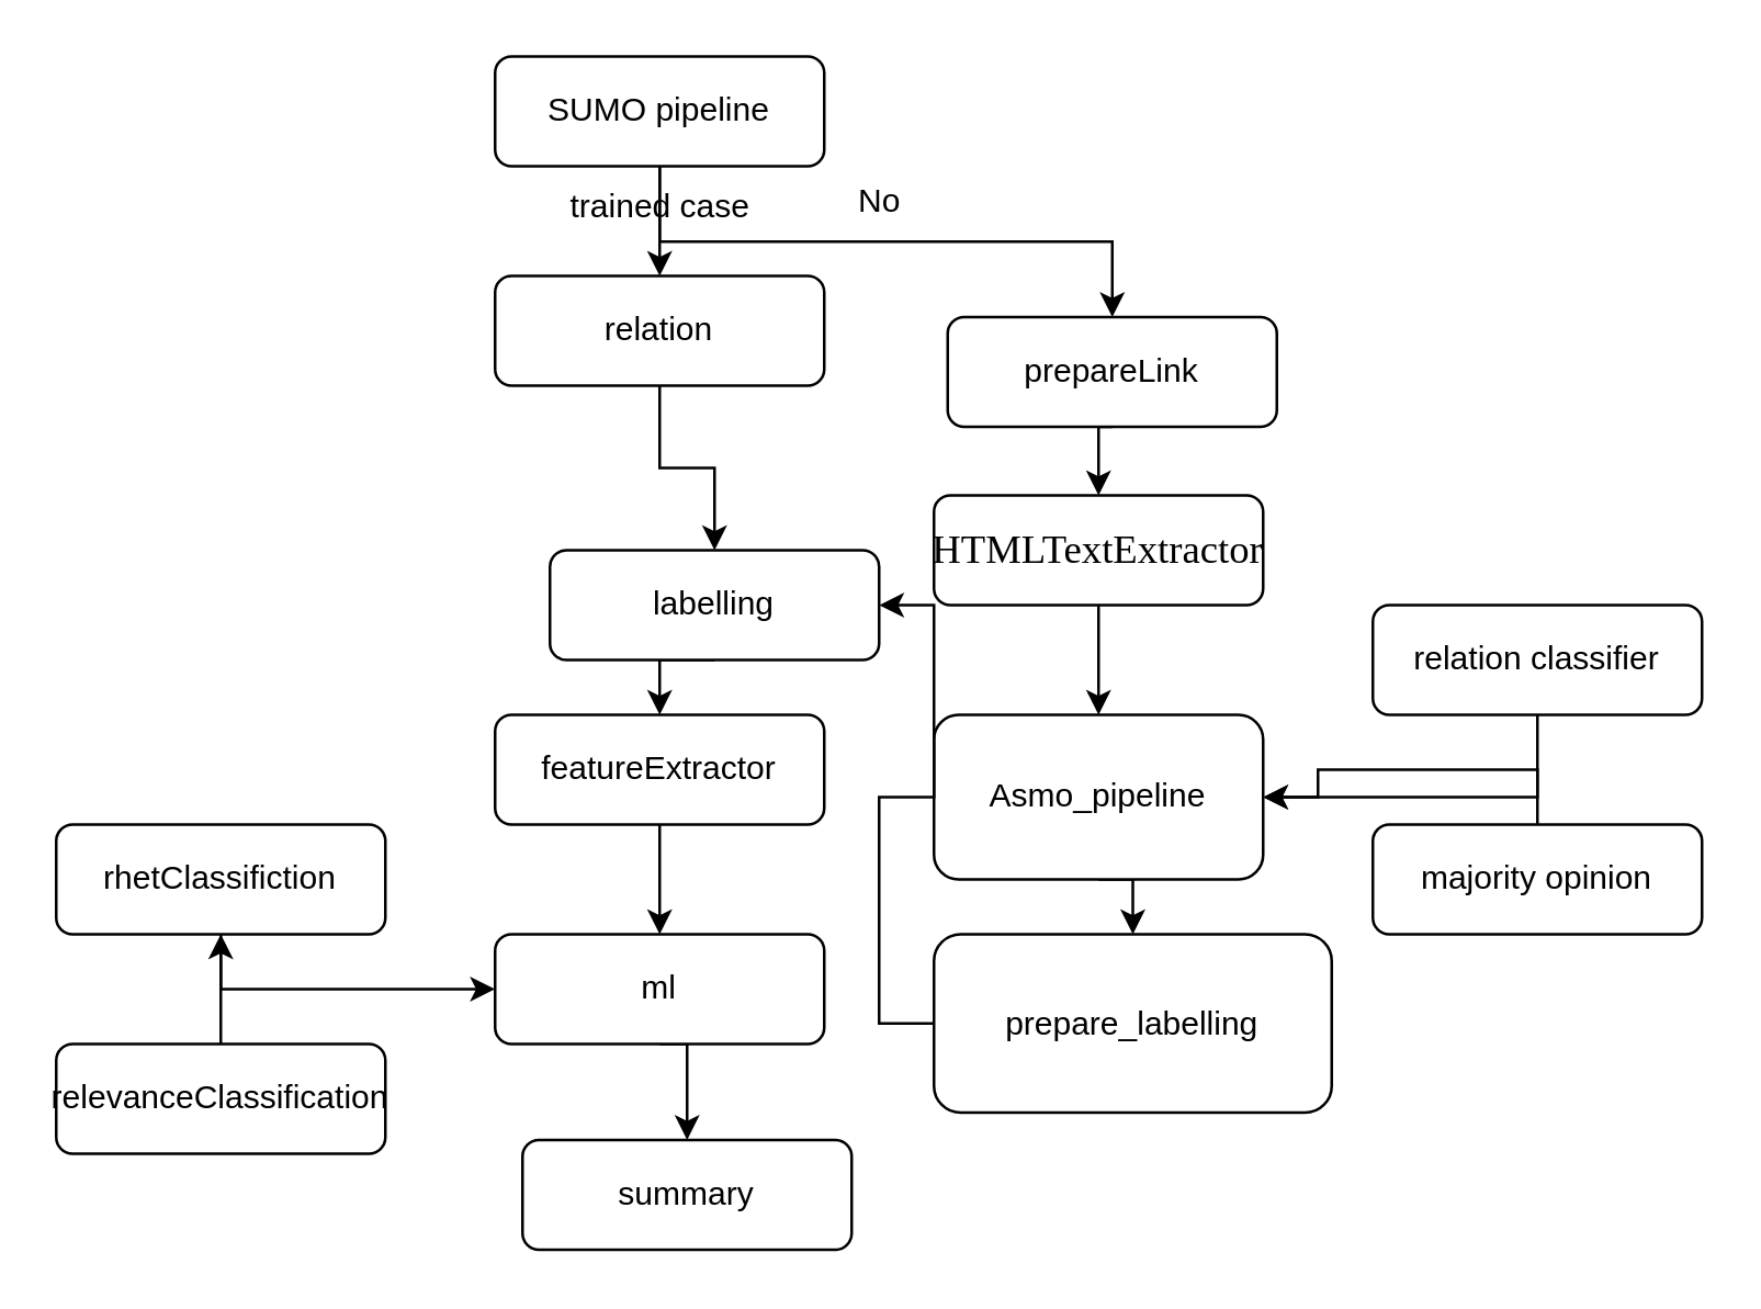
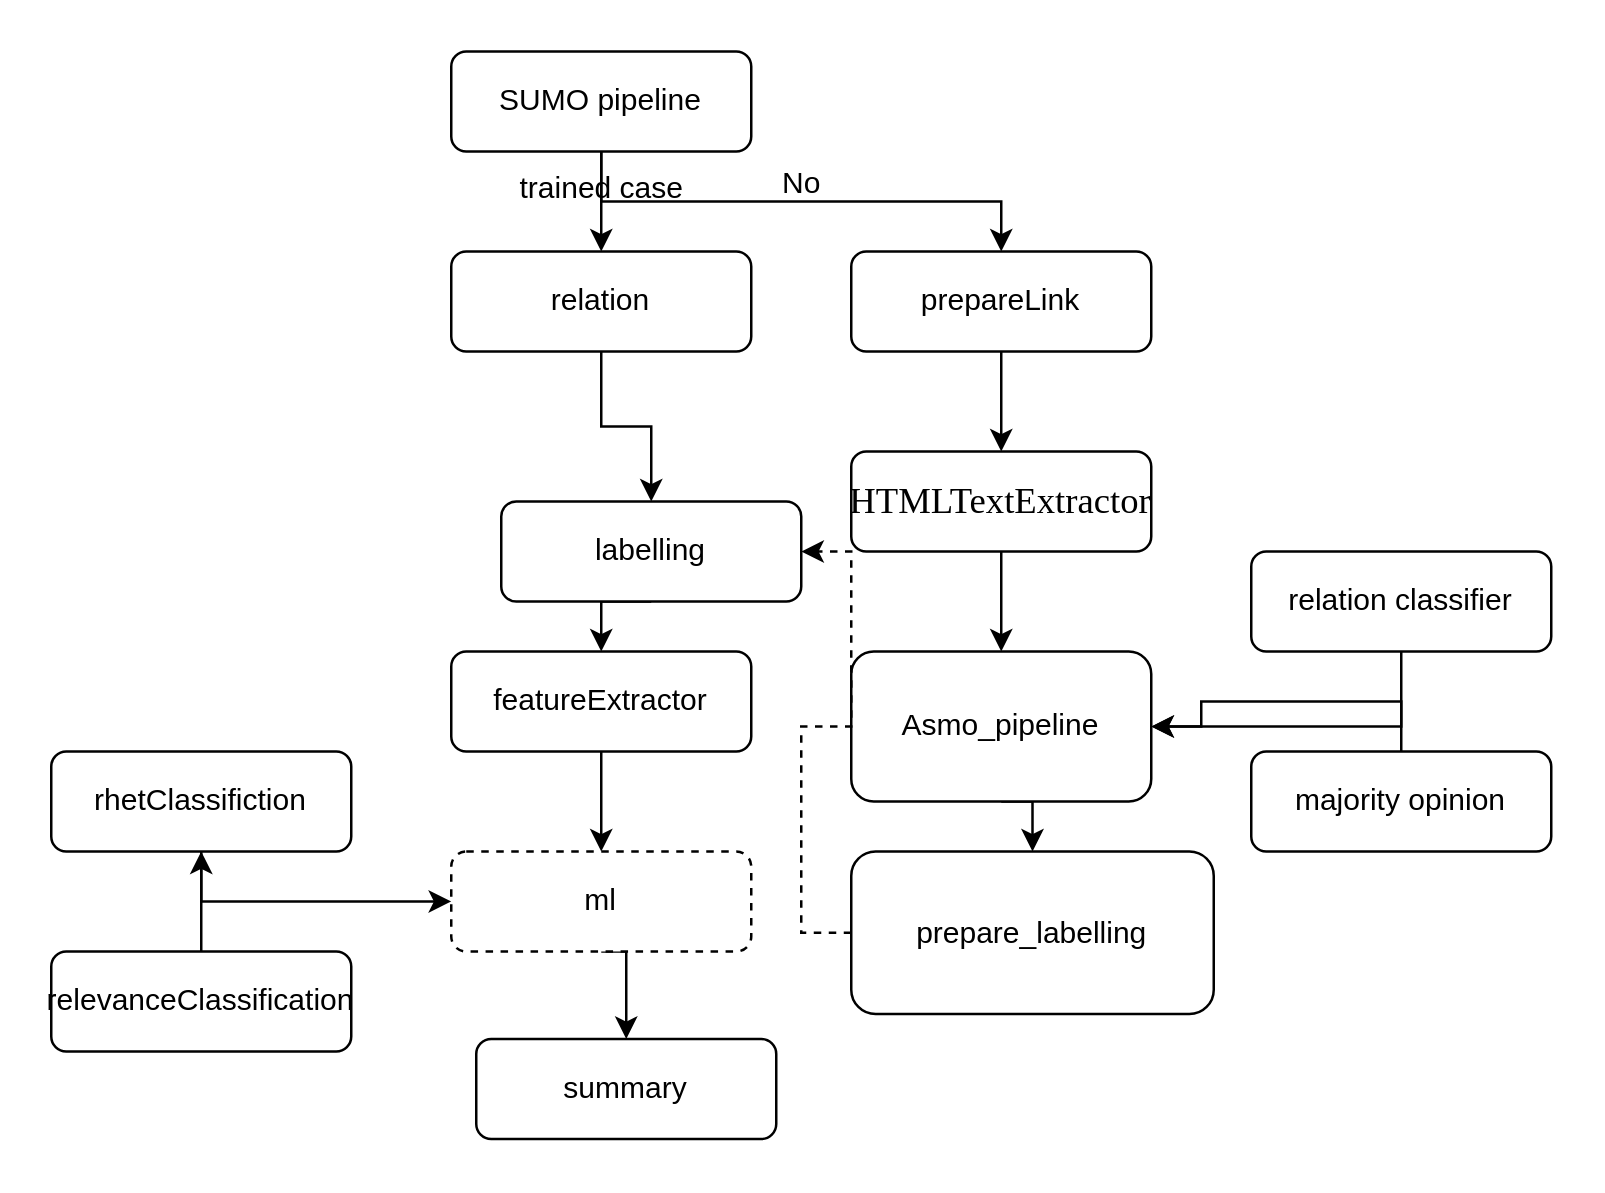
  <mxCell id="0" />
  <mxCell id="1" parent="0" />
  <mxCell id="2" style="edgeStyle=orthogonalEdgeStyle;rounded=0;orthogonalLoop=1;jettySize=auto;html=1;exitX=0.5;exitY=1;exitDx=0;exitDy=0;entryX=0.5;entryY=0;entryDx=0;entryDy=0;" edge="1" parent="1" source="4" target="6"><mxGeometry relative="1" as="geometry" /></mxCell>
  <mxCell id="3" style="edgeStyle=orthogonalEdgeStyle;rounded=0;orthogonalLoop=1;jettySize=auto;html=1;exitX=0.5;exitY=1;exitDx=0;exitDy=0;entryX=0.5;entryY=0;entryDx=0;entryDy=0;" edge="1" parent="1" source="4" target="9"><mxGeometry relative="1" as="geometry" /></mxCell>
  <mxCell id="4" value="SUMO pipeline" style="rounded=1;whiteSpace=wrap;html=1;fontSize=12;glass=0;strokeWidth=1;shadow=0;" parent="1" vertex="1"><mxGeometry x="180" y="20" width="120" height="40" as="geometry" /></mxCell>
  <mxCell id="5" style="edgeStyle=orthogonalEdgeStyle;rounded=0;orthogonalLoop=1;jettySize=auto;html=1;exitX=0.5;exitY=1;exitDx=0;exitDy=0;entryX=0.5;entryY=0;entryDx=0;entryDy=0;" edge="1" parent="1" source="6" target="12"><mxGeometry relative="1" as="geometry" /></mxCell>
  <mxCell id="6" value="relation" style="rounded=1;whiteSpace=wrap;html=1;" vertex="1" parent="1"><mxGeometry x="180" y="100" width="120" height="40" as="geometry" /></mxCell>
  <mxCell id="7" value="trained case" style="text;html=1;align=center;verticalAlign=middle;resizable=0;points=[];autosize=1;strokeColor=none;fillColor=none;" vertex="1" parent="1"><mxGeometry x="195" y="60" width="90" height="30" as="geometry" /></mxCell>
  <mxCell id="8" style="edgeStyle=orthogonalEdgeStyle;rounded=0;orthogonalLoop=1;jettySize=auto;html=1;exitX=0.5;exitY=1;exitDx=0;exitDy=0;entryX=0.5;entryY=0;entryDx=0;entryDy=0;" edge="1" parent="1" source="9" target="23"><mxGeometry relative="1" as="geometry" /></mxCell>
- <mxCell id="9" value="prepareLink" style="rounded=1;whiteSpace=wrap;html=1;" vertex="1" parent="1"><mxGeometry x="345" y="115" width="120" height="40" as="geometry" /></mxCell>
+ <mxCell id="9" value="prepareLink" style="rounded=1;whiteSpace=wrap;html=1;" vertex="1" parent="1"><mxGeometry x="340" y="100" width="120" height="40" as="geometry" /></mxCell>
  <mxCell id="10" value="No" style="text;html=1;align=center;verticalAlign=middle;resizable=0;points=[];autosize=1;strokeColor=none;fillColor=none;" vertex="1" parent="1"><mxGeometry x="300" y="58" width="40" height="30" as="geometry" /></mxCell>
  <mxCell id="11" style="edgeStyle=orthogonalEdgeStyle;rounded=0;orthogonalLoop=1;jettySize=auto;html=1;exitX=0.5;exitY=1;exitDx=0;exitDy=0;entryX=0.5;entryY=0;entryDx=0;entryDy=0;" edge="1" parent="1" source="12" target="14"><mxGeometry relative="1" as="geometry" /></mxCell>
  <mxCell id="12" value="labelling" style="rounded=1;whiteSpace=wrap;html=1;" vertex="1" parent="1"><mxGeometry x="200" y="200" width="120" height="40" as="geometry" /></mxCell>
  <mxCell id="13" style="edgeStyle=orthogonalEdgeStyle;rounded=0;orthogonalLoop=1;jettySize=auto;html=1;exitX=0.5;exitY=1;exitDx=0;exitDy=0;" edge="1" parent="1" source="14" target="16"><mxGeometry relative="1" as="geometry" /></mxCell>
  <mxCell id="14" value="featureExtractor" style="rounded=1;whiteSpace=wrap;html=1;" vertex="1" parent="1"><mxGeometry x="180" y="260" width="120" height="40" as="geometry" /></mxCell>
  <mxCell id="15" style="edgeStyle=orthogonalEdgeStyle;rounded=0;orthogonalLoop=1;jettySize=auto;html=1;exitX=0.5;exitY=1;exitDx=0;exitDy=0;entryX=0.5;entryY=0;entryDx=0;entryDy=0;" edge="1" parent="1" source="16" target="17"><mxGeometry relative="1" as="geometry" /></mxCell>
- <mxCell id="16" value="ml" style="rounded=1;whiteSpace=wrap;html=1;" vertex="1" parent="1"><mxGeometry x="180" y="340" width="120" height="40" as="geometry" /></mxCell>
+ <mxCell id="16" value="ml" style="rounded=1;whiteSpace=wrap;html=1;dashed=1;" vertex="1" parent="1"><mxGeometry x="180" y="340" width="120" height="40" as="geometry" /></mxCell>
  <mxCell id="17" value="summary" style="rounded=1;whiteSpace=wrap;html=1;" vertex="1" parent="1"><mxGeometry x="190" y="415" width="120" height="40" as="geometry" /></mxCell>
  <mxCell id="18" style="edgeStyle=orthogonalEdgeStyle;rounded=0;orthogonalLoop=1;jettySize=auto;html=1;exitX=0.5;exitY=1;exitDx=0;exitDy=0;entryX=0;entryY=0.5;entryDx=0;entryDy=0;" edge="1" parent="1" source="19" target="16"><mxGeometry relative="1" as="geometry" /></mxCell>
  <mxCell id="19" value="rhetClassifiction" style="rounded=1;whiteSpace=wrap;html=1;" vertex="1" parent="1"><mxGeometry y="300" width="120" height="40" as="geometry" x="20" /></mxCell>
  <mxCell id="20" style="edgeStyle=orthogonalEdgeStyle;rounded=0;orthogonalLoop=1;jettySize=auto;html=1;exitX=0.5;exitY=0;exitDx=0;exitDy=0;" edge="1" parent="1" source="21" target="19"><mxGeometry relative="1" as="geometry" /></mxCell>
  <mxCell id="21" value="relevanceClassification" style="rounded=1;whiteSpace=wrap;html=1;" vertex="1" parent="1"><mxGeometry y="380" width="120" height="40" as="geometry" x="20" /></mxCell>
  <mxCell id="22" style="edgeStyle=orthogonalEdgeStyle;rounded=0;orthogonalLoop=1;jettySize=auto;html=1;exitX=0.5;exitY=1;exitDx=0;exitDy=0;entryX=0.5;entryY=0;entryDx=0;entryDy=0;" edge="1" parent="1" source="23" target="25"><mxGeometry relative="1" as="geometry" /></mxCell>
  <mxCell id="23" value="&lt;p style=&quot;margin:0in;font-family:Calibri;font-size:11.0pt&quot;&gt;HTMLTextExtractor&lt;/p&gt;" style="rounded=1;whiteSpace=wrap;html=1;" vertex="1" parent="1"><mxGeometry x="340" y="180" width="120" height="40" as="geometry" /></mxCell>
  <mxCell id="24" style="edgeStyle=orthogonalEdgeStyle;rounded=0;orthogonalLoop=1;jettySize=auto;html=1;exitX=0.5;exitY=1;exitDx=0;exitDy=0;entryX=0.5;entryY=0;entryDx=0;entryDy=0;" edge="1" parent="1" source="25" target="31"><mxGeometry relative="1" as="geometry" /></mxCell>
  <mxCell id="25" value="&lt;span lang=&quot;x-none&quot;&gt;Asmo_&lt;/span&gt;&lt;span lang=&quot;en-GB&quot;&gt;pipeline&lt;/span&gt;" style="rounded=1;whiteSpace=wrap;html=1;" vertex="1" parent="1"><mxGeometry x="340" y="260" width="120" height="60" as="geometry" /></mxCell>
  <mxCell id="26" style="edgeStyle=orthogonalEdgeStyle;rounded=0;orthogonalLoop=1;jettySize=auto;html=1;exitX=0.5;exitY=1;exitDx=0;exitDy=0;entryX=1;entryY=0.5;entryDx=0;entryDy=0;" edge="1" parent="1" source="27" target="25"><mxGeometry relative="1" as="geometry" /></mxCell>
  <mxCell id="27" value="relation classifier" style="rounded=1;whiteSpace=wrap;html=1;" vertex="1" parent="1"><mxGeometry x="500" y="220" width="120" height="40" as="geometry" /></mxCell>
  <mxCell id="28" style="edgeStyle=orthogonalEdgeStyle;rounded=0;orthogonalLoop=1;jettySize=auto;html=1;exitX=0.5;exitY=0;exitDx=0;exitDy=0;" edge="1" parent="1" source="29" target="25"><mxGeometry relative="1" as="geometry" /></mxCell>
  <mxCell id="29" value="majority opinion" style="rounded=1;whiteSpace=wrap;html=1;" vertex="1" parent="1"><mxGeometry x="500" y="300" width="120" height="40" as="geometry" /></mxCell>
- <mxCell id="30" style="edgeStyle=orthogonalEdgeStyle;rounded=0;orthogonalLoop=1;jettySize=auto;html=1;exitX=0;exitY=0.5;exitDx=0;exitDy=0;entryX=1;entryY=0.5;entryDx=0;entryDy=0;" edge="1" parent="1" source="31" target="12"><mxGeometry relative="1" as="geometry" /></mxCell>
+ <mxCell id="30" style="edgeStyle=orthogonalEdgeStyle;rounded=0;orthogonalLoop=1;jettySize=auto;html=1;exitX=0;exitY=0.5;exitDx=0;exitDy=0;entryX=1;entryY=0.5;entryDx=0;entryDy=0;dashed=1;" edge="1" parent="1" source="31" target="12"><mxGeometry relative="1" as="geometry" /></mxCell>
  <mxCell id="31" value="prepare_labelling" style="rounded=1;whiteSpace=wrap;html=1;" vertex="1" parent="1"><mxGeometry x="340" y="340" width="145" height="65" as="geometry" /></mxCell>
